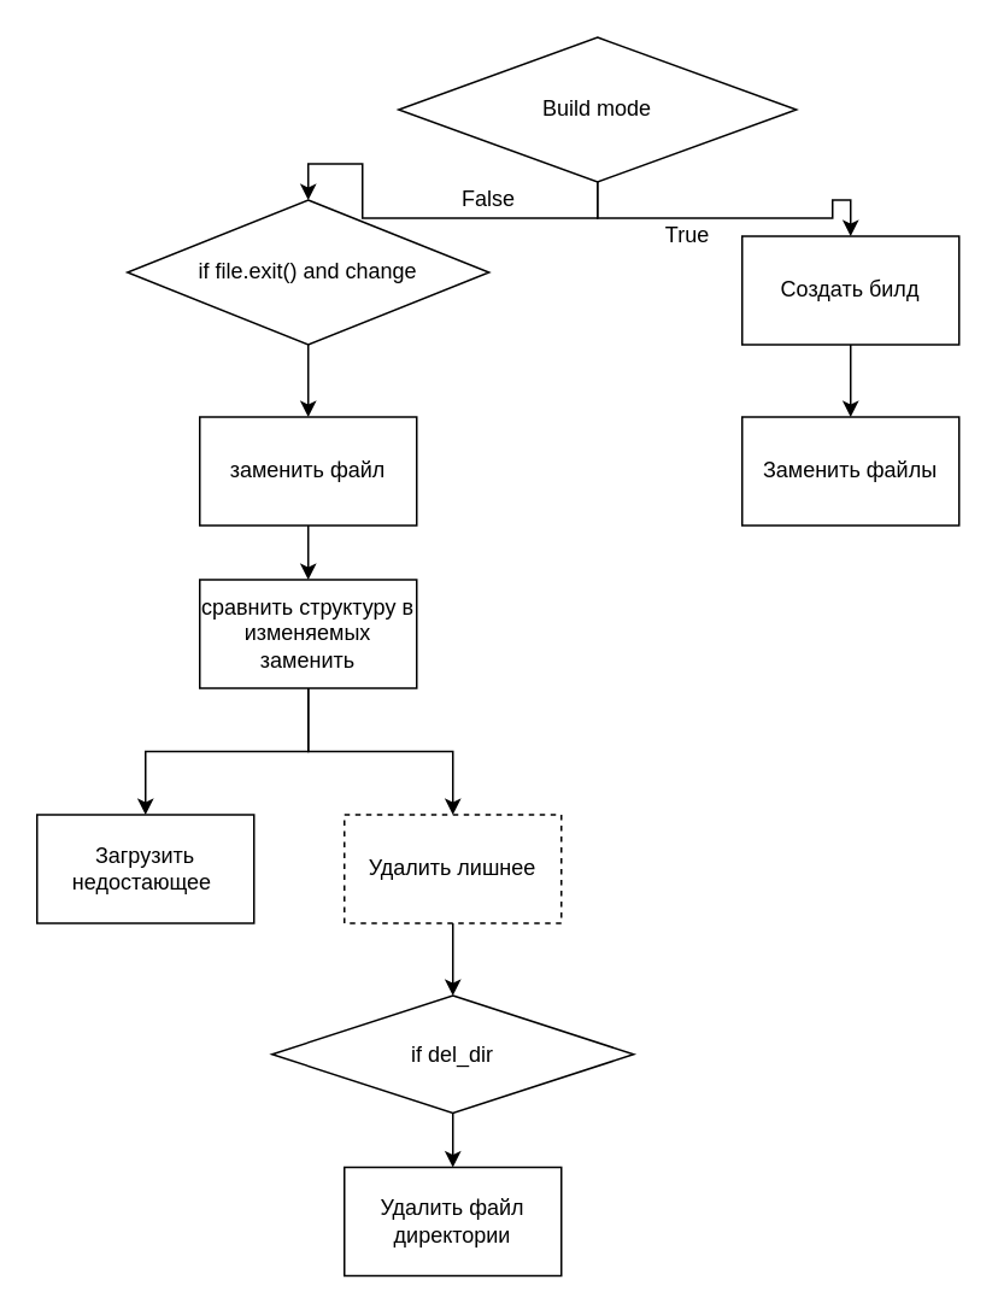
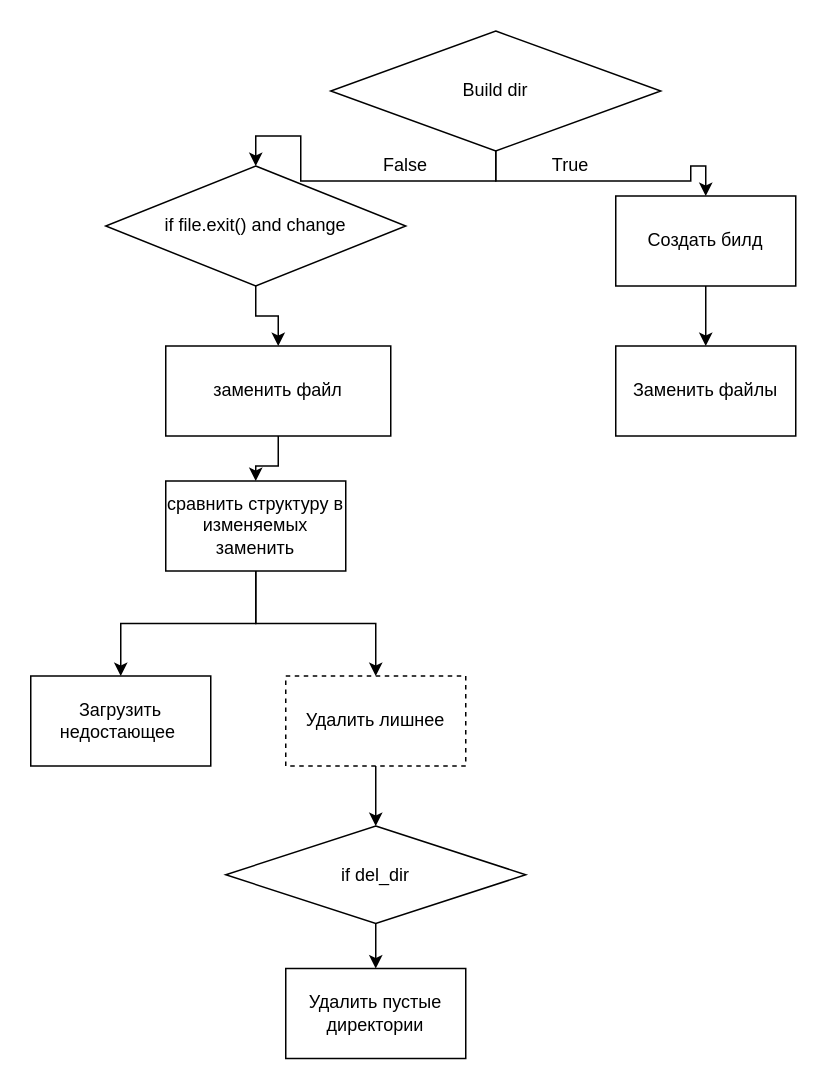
  <mxCell id="0" />
  <mxCell id="1" parent="0" />
  <mxCell id="2" style="edgeStyle=orthogonalEdgeStyle;rounded=0;orthogonalLoop=1;jettySize=auto;html=1;exitX=0.5;exitY=1;exitDx=0;exitDy=0;" edge="1" parent="1" source="3" target="5"><mxGeometry relative="1" as="geometry"><mxPoint x="170" y="260" as="sourcePoint" /></mxGeometry></mxCell>
  <mxCell id="3" value="if file.exit() and change" style="rhombus;whiteSpace=wrap;html=1;" vertex="1" parent="1"><mxGeometry x="70" y="110" width="200" height="80" as="geometry" /></mxCell>
  <mxCell id="4" value="" style="edgeStyle=orthogonalEdgeStyle;rounded=0;orthogonalLoop=1;jettySize=auto;html=1;" edge="1" parent="1" source="5" target="8"><mxGeometry relative="1" as="geometry" /></mxCell>
- <mxCell id="5" value="заменить файл" style="rounded=0;whiteSpace=wrap;html=1;" vertex="1" parent="1"><mxGeometry x="110" y="230" width="120" height="60" as="geometry" /></mxCell>
+ <mxCell id="5" value="заменить файл" style="rounded=0;whiteSpace=wrap;html=1;" vertex="1" parent="1"><mxGeometry x="110" y="230" width="150" height="60" as="geometry" /></mxCell>
  <mxCell id="6" value="" style="edgeStyle=orthogonalEdgeStyle;rounded=0;orthogonalLoop=1;jettySize=auto;html=1;" edge="1" parent="1" source="8" target="10"><mxGeometry relative="1" as="geometry" /></mxCell>
  <mxCell id="7" style="edgeStyle=orthogonalEdgeStyle;rounded=0;orthogonalLoop=1;jettySize=auto;html=1;entryX=0.5;entryY=0;entryDx=0;entryDy=0;" edge="1" parent="1" source="8" target="11"><mxGeometry relative="1" as="geometry" /></mxCell>
  <mxCell id="8" value="сравнить структуру в изменяемых заменить" style="rounded=0;whiteSpace=wrap;html=1;" vertex="1" parent="1"><mxGeometry x="110" y="320" width="120" height="60" as="geometry" /></mxCell>
  <mxCell id="9" value="" style="edgeStyle=orthogonalEdgeStyle;rounded=0;orthogonalLoop=1;jettySize=auto;html=1;" edge="1" parent="1" source="10" target="22"><mxGeometry relative="1" as="geometry" /></mxCell>
  <mxCell id="10" value="Удалить лишнее" style="rounded=0;whiteSpace=wrap;html=1;dashed=1;" vertex="1" parent="1"><mxGeometry x="190" y="450" width="120" height="60" as="geometry" /></mxCell>
  <mxCell id="11" value="Загрузить недостающее&amp;nbsp;" style="rounded=0;whiteSpace=wrap;html=1;" vertex="1" parent="1"><mxGeometry x="20" y="450" width="120" height="60" as="geometry" /></mxCell>
  <mxCell id="12" style="edgeStyle=orthogonalEdgeStyle;rounded=0;orthogonalLoop=1;jettySize=auto;html=1;entryX=0.5;entryY=0;entryDx=0;entryDy=0;" edge="1" parent="1" source="14" target="3"><mxGeometry relative="1" as="geometry" /></mxCell>
  <mxCell id="13" style="edgeStyle=orthogonalEdgeStyle;rounded=0;orthogonalLoop=1;jettySize=auto;html=1;entryX=0.5;entryY=0;entryDx=0;entryDy=0;" edge="1" parent="1" source="14" target="16"><mxGeometry relative="1" as="geometry" /></mxCell>
- <mxCell id="14" value="Build mode" style="rhombus;whiteSpace=wrap;html=1;" vertex="1" parent="1"><mxGeometry x="220" y="20" width="220" height="80" as="geometry" /></mxCell>
+ <mxCell id="14" value="Build dir" style="rhombus;whiteSpace=wrap;html=1;" vertex="1" parent="1"><mxGeometry x="220" y="20" width="220" height="80" as="geometry" /></mxCell>
  <mxCell id="15" value="" style="edgeStyle=orthogonalEdgeStyle;rounded=0;orthogonalLoop=1;jettySize=auto;html=1;" edge="1" parent="1" source="16" target="19"><mxGeometry relative="1" as="geometry" /></mxCell>
  <mxCell id="16" value="Создать билд" style="rounded=0;whiteSpace=wrap;html=1;" vertex="1" parent="1"><mxGeometry x="410" y="130" width="120" height="60" as="geometry" /></mxCell>
  <mxCell id="17" value="False" style="text;html=1;strokeColor=none;fillColor=none;align=center;verticalAlign=middle;whiteSpace=wrap;rounded=0;" vertex="1" parent="1"><mxGeometry x="250" y="100" width="40" height="20" as="geometry" /></mxCell>
- <mxCell id="18" value="True" style="text;html=1;strokeColor=none;fillColor=none;align=center;verticalAlign=middle;whiteSpace=wrap;rounded=0;" vertex="1" parent="1"><mxGeometry x="360" y="120" width="40" height="20" as="geometry" /></mxCell>
+ <mxCell id="18" value="True" style="text;html=1;strokeColor=none;fillColor=none;align=center;verticalAlign=middle;whiteSpace=wrap;rounded=0;" vertex="1" parent="1"><mxGeometry x="360" y="100" width="40" height="20" as="geometry" /></mxCell>
  <mxCell id="19" value="Заменить файлы" style="rounded=0;whiteSpace=wrap;html=1;" vertex="1" parent="1"><mxGeometry x="410" y="230" width="120" height="60" as="geometry" /></mxCell>
- <mxCell id="20" value="Удалить файл директории" style="rounded=0;whiteSpace=wrap;html=1;" vertex="1" parent="1"><mxGeometry x="190" y="645" width="120" height="60" as="geometry" /></mxCell>
+ <mxCell id="20" value="Удалить пустые директории" style="rounded=0;whiteSpace=wrap;html=1;" vertex="1" parent="1"><mxGeometry x="190" y="645" width="120" height="60" as="geometry" /></mxCell>
  <mxCell id="21" value="" style="edgeStyle=orthogonalEdgeStyle;rounded=0;orthogonalLoop=1;jettySize=auto;html=1;" edge="1" parent="1" source="22" target="20"><mxGeometry relative="1" as="geometry" /></mxCell>
  <mxCell id="22" value="if del_dir" style="rhombus;whiteSpace=wrap;html=1;" vertex="1" parent="1"><mxGeometry x="150" y="550" width="200" height="65" as="geometry" /></mxCell>
